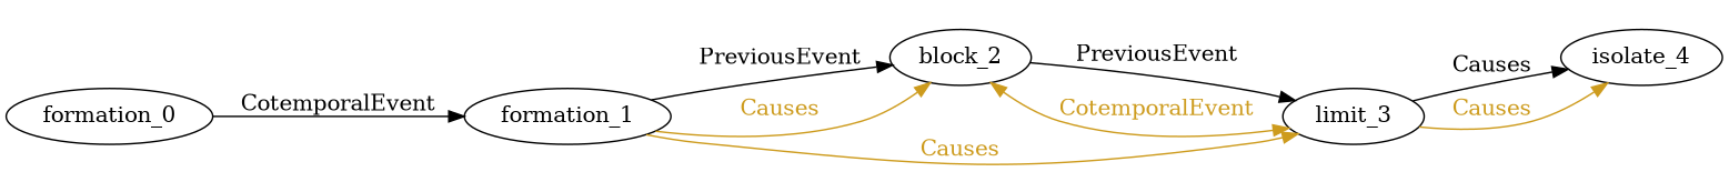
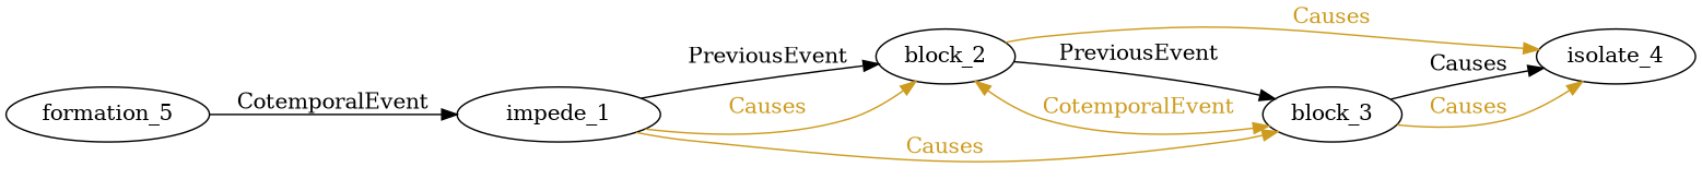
  digraph {
    rankdir=LR
    edge [color=goldenrod3 fontcolor=goldenrod3]
-   n1 [label=formation_0]
-   n2 [label=formation_1]
+   n1 [label=formation_5]
+   n2 [label=impede_1]
    n3 [label=block_2]
-   n4 [label=limit_3]
+   n4 [label=block_3]
    n5 [label=isolate_4]
    n1 -> n2 [color=Black fontcolor=black label=CotemporalEvent]
    n2 -> n3 [color=Black fontcolor=black label=PreviousEvent]
    n2 -> n3 [label=Causes]
    n2 -> n4 [label=Causes]
    n3 -> n4 [color=Black fontcolor=black label=PreviousEvent]
    n3 -> n4 [dir=both label=CotemporalEvent]
+   n3 -> n5 [label=Causes]
    n4 -> n5 [color=Black fontcolor=black label=Causes]
    n4 -> n5 [label=Causes]
  }
